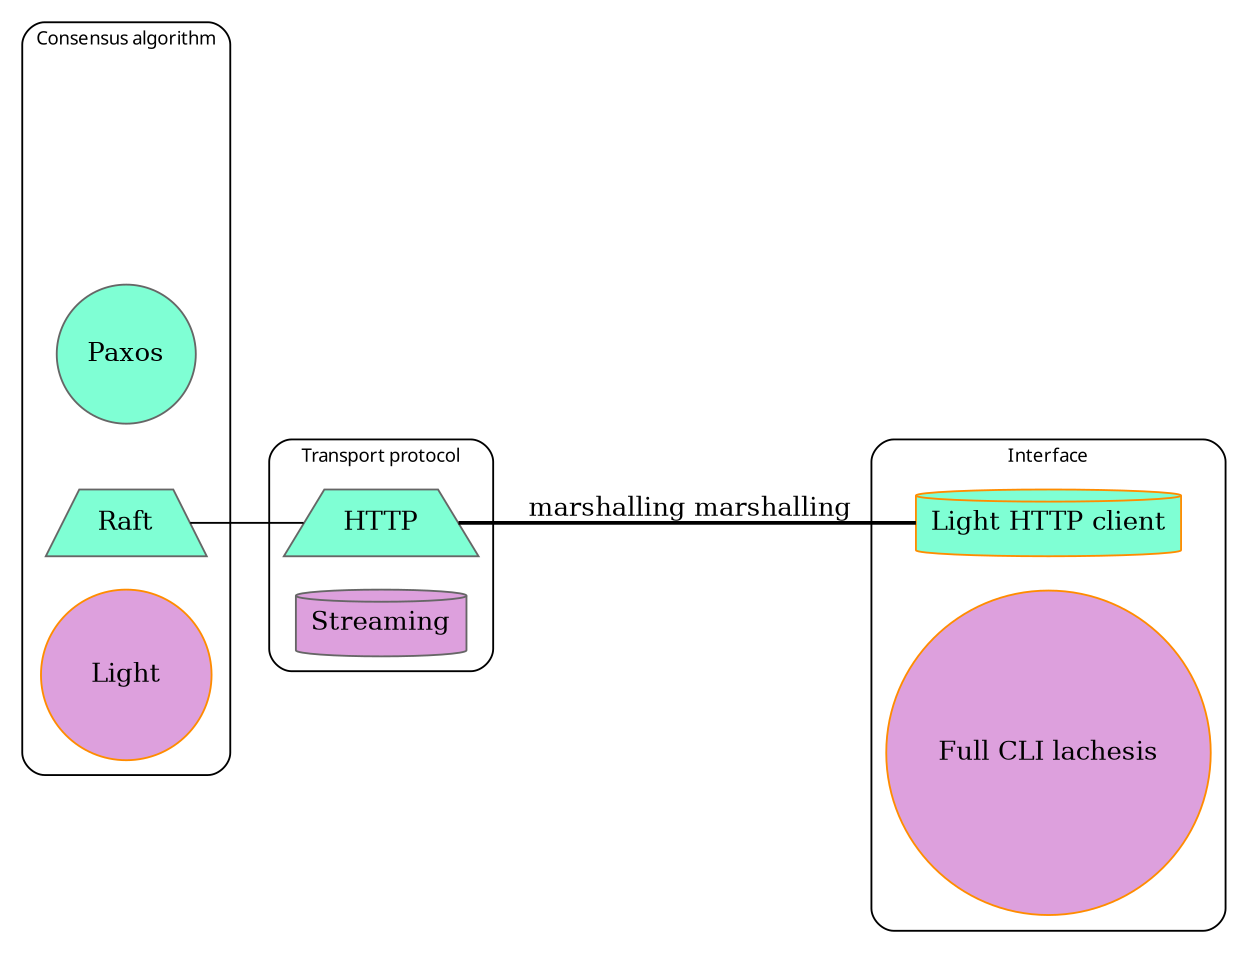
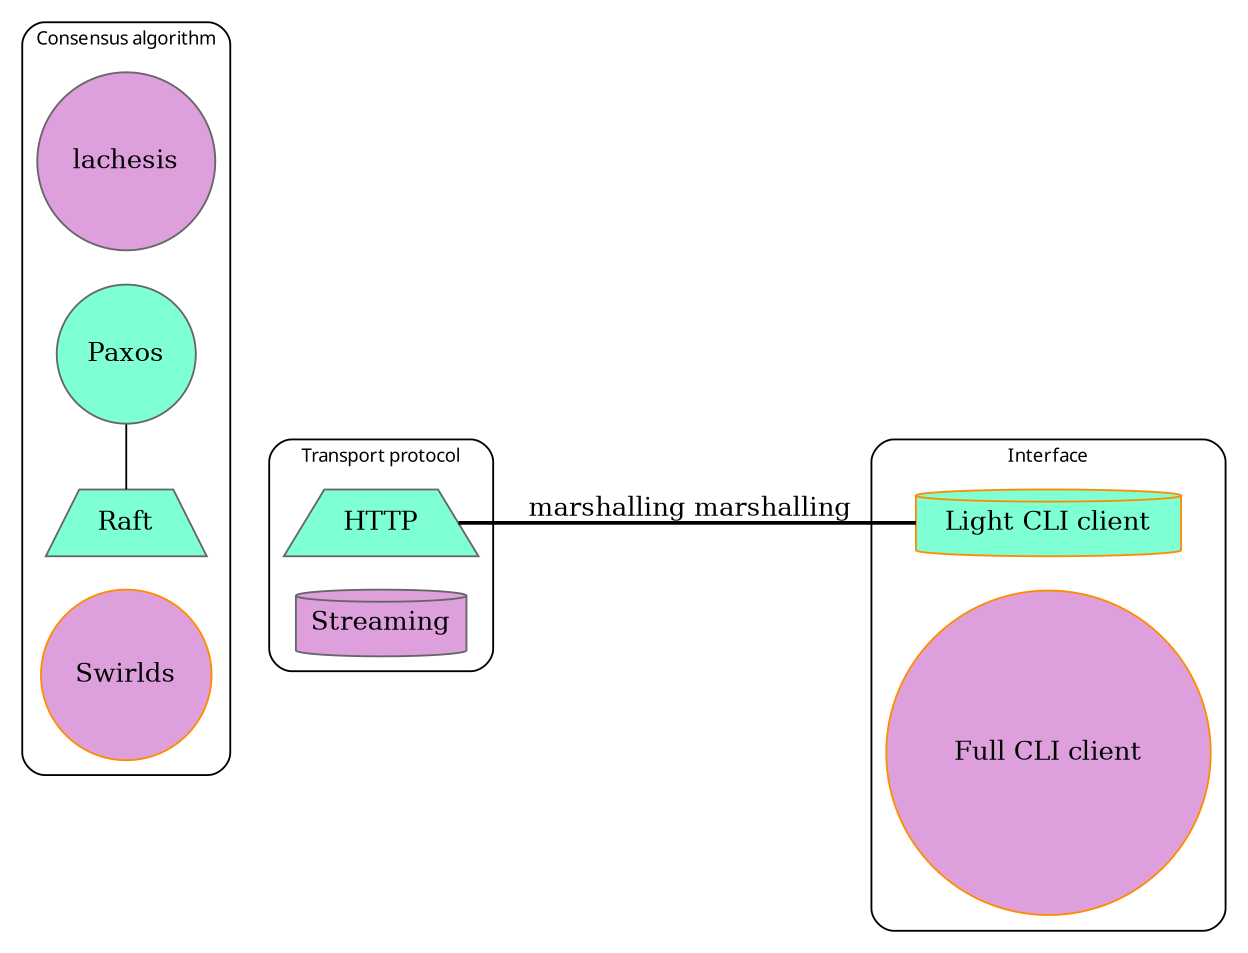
  graph {
    compound=true
    fontname=Verdana
    fontsize=10
    rankdir=LR
    node [color=gray40 fillcolor=plum shape=circle style=filled]
    edge [color=black]
+   n1 [label=lachesis]
    n2 [fillcolor=aquamarine label=Raft shape=trapezium]
    n3 [fillcolor=aquamarine label=Paxos]
-   n4 [color=darkorange label=Light]
+   n4 [color=darkorange label=Swirlds]
    n5 [fillcolor=aquamarine label=HTTP shape=trapezium]
    n6 [label=Streaming shape=cylinder]
-   n7 [color=darkorange fillcolor=aquamarine label="Light HTTP client" shape=cylinder]
-   n8 [color=darkorange label="Full CLI lachesis"]
+   n7 [color=darkorange fillcolor=aquamarine label="Light CLI client" shape=cylinder]
+   n8 [color=darkorange label="Full CLI client"]
    subgraph cluster_1 {
      bgcolor=white
      label="Consensus algorithm"
      labelloc=t
      style=rounded
      subgraph sub_2 {
        bgcolor=white
        label="Consensus algorithm"
        labelloc=t
        rank=same
        style=rounded
+       n1
        n2
        n3
        n4
      }
    }
    subgraph cluster_3 {
      bgcolor=white
      label="Transport protocol"
      labelloc=t
      rank=same
      style=rounded
      n5
      n6
    }
    subgraph cluster_4 {
      bgcolor=white
      label=Interface
      labelloc=interface
      rank=same
      style=rounded
      n7
      n8
    }
-   n2 -- n5 [style=solid]
+   n2 -- n3 [style=solid]
    n5 -- n7 [label="  marshalling marshalling" style=bold]
  }
